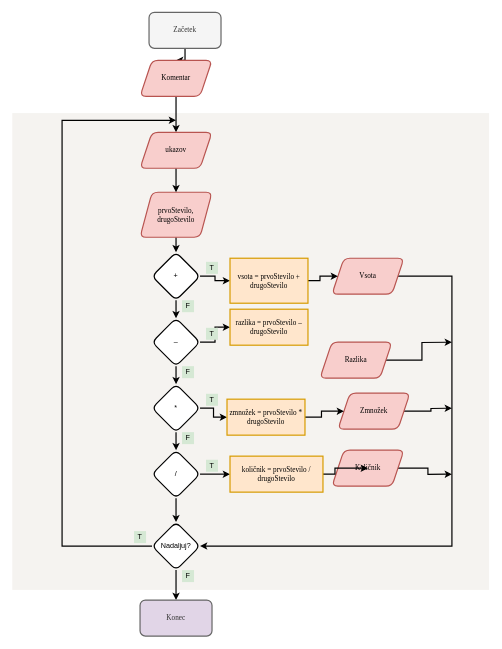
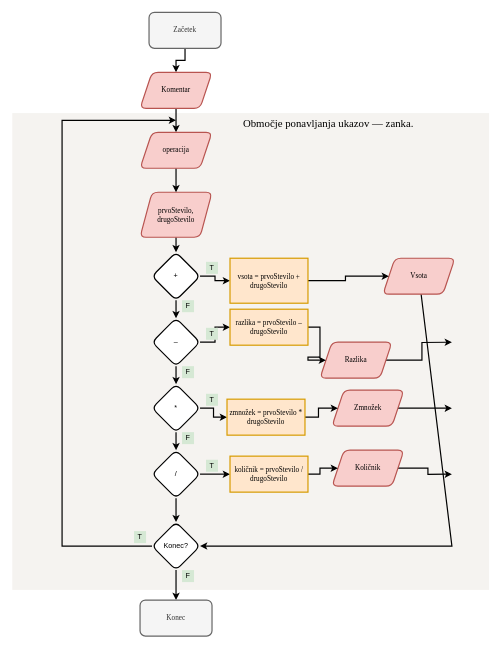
  <mxCell id="0" />
  <mxCell id="1" parent="0" />
  <mxCell id="2" value="" style="whiteSpace=wrap;html=1;aspect=fixed;rounded=0;strokeWidth=2;strokeColor=none;gradientDirection=north;fillColor=#F5F3F0;" vertex="1" parent="1"><mxGeometry x="20" y="188" width="795" height="795" as="geometry" /></mxCell>
  <mxCell id="3" style="edgeStyle=orthogonalEdgeStyle;rounded=0;orthogonalLoop=1;jettySize=auto;html=1;entryX=0.5;entryY=0;entryDx=0;entryDy=0;fontFamily=Georgia;strokeWidth=2;" parent="1" source="4" target="6" edge="1"><mxGeometry relative="1" as="geometry" /></mxCell>
  <mxCell id="4" value="Začetek" style="rounded=1;whiteSpace=wrap;html=1;fontFamily=Georgia;strokeWidth=2;fillColor=#f5f5f5;strokeColor=#666666;fontColor=#333333;" parent="1" vertex="1"><mxGeometry x="248" y="20" width="120" height="60" as="geometry" /></mxCell>
  <mxCell id="5" style="edgeStyle=orthogonalEdgeStyle;rounded=0;orthogonalLoop=1;jettySize=auto;html=1;strokeWidth=2;fontFamily=Georgia;" parent="1" source="6" edge="1"><mxGeometry relative="1" as="geometry"><mxPoint x="293" y="220" as="targetPoint" /></mxGeometry></mxCell>
- <mxCell id="6" value="Komentar" style="shape=parallelogram;perimeter=parallelogramPerimeter;whiteSpace=wrap;html=1;fixedSize=1;strokeWidth=2;fontFamily=Georgia;fillColor=#f8cecc;strokeColor=#b85450;rounded=1;" parent="1" vertex="1"><mxGeometry x="233" y="100" width="120" height="60" as="geometry" /></mxCell>
+ <mxCell id="6" value="Komentar" style="shape=parallelogram;perimeter=parallelogramPerimeter;whiteSpace=wrap;html=1;fixedSize=1;strokeWidth=2;fontFamily=Georgia;fillColor=#f8cecc;strokeColor=#b85450;rounded=1;" parent="1" vertex="1"><mxGeometry x="233" y="120" width="120" height="60" as="geometry" /></mxCell>
  <mxCell id="7" style="edgeStyle=orthogonalEdgeStyle;rounded=0;orthogonalLoop=1;jettySize=auto;html=1;entryX=0.5;entryY=0;entryDx=0;entryDy=0;strokeWidth=2;" parent="1" source="8" target="13" edge="1"><mxGeometry relative="1" as="geometry" /></mxCell>
  <mxCell id="8" value="prvoStevilo, drugoStevilo" style="shape=parallelogram;perimeter=parallelogramPerimeter;whiteSpace=wrap;html=1;fixedSize=1;strokeWidth=2;fontFamily=Georgia;fillColor=#f8cecc;strokeColor=#b85450;rounded=1;" parent="1" vertex="1"><mxGeometry x="233" y="320" width="120" height="75" as="geometry" /></mxCell>
  <mxCell id="9" style="edgeStyle=orthogonalEdgeStyle;rounded=0;orthogonalLoop=1;jettySize=auto;html=1;entryX=0.5;entryY=0;entryDx=0;entryDy=0;strokeWidth=2;" parent="1" source="10" target="8" edge="1"><mxGeometry relative="1" as="geometry" /></mxCell>
- <mxCell id="10" value="ukazov" style="shape=parallelogram;perimeter=parallelogramPerimeter;whiteSpace=wrap;html=1;fixedSize=1;strokeWidth=2;fontFamily=Georgia;fillColor=#f8cecc;strokeColor=#b85450;rounded=1;" parent="1" vertex="1"><mxGeometry x="233" y="220" width="120" height="60" as="geometry" /></mxCell>
+ <mxCell id="10" value="operacija" style="shape=parallelogram;perimeter=parallelogramPerimeter;whiteSpace=wrap;html=1;fixedSize=1;strokeWidth=2;fontFamily=Georgia;fillColor=#f8cecc;strokeColor=#b85450;rounded=1;" parent="1" vertex="1"><mxGeometry x="233" y="220" width="120" height="60" as="geometry" /></mxCell>
  <mxCell id="11" style="edgeStyle=orthogonalEdgeStyle;rounded=0;orthogonalLoop=1;jettySize=auto;html=1;entryX=0;entryY=0.5;entryDx=0;entryDy=0;strokeWidth=2;" parent="1" source="13" target="17" edge="1"><mxGeometry relative="1" as="geometry" /></mxCell>
  <mxCell id="12" style="edgeStyle=orthogonalEdgeStyle;rounded=0;orthogonalLoop=1;jettySize=auto;html=1;entryX=0.5;entryY=0;entryDx=0;entryDy=0;strokeWidth=2;" parent="1" source="13" target="21" edge="1"><mxGeometry relative="1" as="geometry" /></mxCell>
  <mxCell id="13" value="+" style="rhombus;whiteSpace=wrap;html=1;strokeWidth=2;rounded=1;" parent="1" vertex="1"><mxGeometry x="253" y="420" width="80" height="80" as="geometry" /></mxCell>
  <mxCell id="14" style="edgeStyle=orthogonalEdgeStyle;rounded=0;orthogonalLoop=1;jettySize=auto;html=1;entryX=1;entryY=0.5;entryDx=0;entryDy=0;strokeWidth=2;" parent="1" source="15" target="48" edge="1"><mxGeometry relative="1" as="geometry"><Array as="points"><mxPoint x="753" y="460" /><mxPoint x="753" y="910" /></Array></mxGeometry></mxCell>
- <mxCell id="15" value="Vsota" style="shape=parallelogram;perimeter=parallelogramPerimeter;whiteSpace=wrap;html=1;fixedSize=1;strokeWidth=2;fontFamily=Georgia;fillColor=#f8cecc;strokeColor=#b85450;rounded=1;" parent="1" vertex="1"><mxGeometry x="553" y="430" width="120" height="60" as="geometry" /></mxCell>
+ <mxCell id="15" value="Vsota" style="shape=parallelogram;perimeter=parallelogramPerimeter;whiteSpace=wrap;html=1;fixedSize=1;strokeWidth=2;fontFamily=Georgia;fillColor=#f8cecc;strokeColor=#b85450;rounded=1;" parent="1" vertex="1"><mxGeometry x="638" y="430" width="120" height="60" as="geometry" /></mxCell>
  <mxCell id="16" style="edgeStyle=orthogonalEdgeStyle;rounded=0;orthogonalLoop=1;jettySize=auto;html=1;strokeWidth=2;" parent="1" source="17" target="15" edge="1"><mxGeometry relative="1" as="geometry" /></mxCell>
  <mxCell id="17" value="vsota = prvoStevilo + drugoStevilo" style="rounded=0;whiteSpace=wrap;html=1;strokeWidth=2;fontFamily=Georgia;fillColor=#ffe6cc;strokeColor=#d79b00;" parent="1" vertex="1"><mxGeometry x="383" y="430" width="130" height="75" as="geometry" /></mxCell>
  <mxCell id="18" value="T" style="text;html=1;fillColor=#d5e8d4;align=center;verticalAlign=middle;whiteSpace=wrap;rounded=0;" parent="1" vertex="1"><mxGeometry x="343" y="436" width="20" height="20" as="geometry" /></mxCell>
  <mxCell id="19" style="edgeStyle=orthogonalEdgeStyle;rounded=0;orthogonalLoop=1;jettySize=auto;html=1;entryX=0;entryY=0.5;entryDx=0;entryDy=0;strokeWidth=2;" parent="1" source="21" target="25" edge="1"><mxGeometry relative="1" as="geometry" /></mxCell>
  <mxCell id="20" style="edgeStyle=orthogonalEdgeStyle;rounded=0;orthogonalLoop=1;jettySize=auto;html=1;entryX=0.5;entryY=0;entryDx=0;entryDy=0;strokeWidth=2;" parent="1" source="21" target="29" edge="1"><mxGeometry relative="1" as="geometry" /></mxCell>
  <mxCell id="21" value="–" style="rhombus;whiteSpace=wrap;html=1;strokeWidth=2;rounded=1;" parent="1" vertex="1"><mxGeometry x="253" y="530" width="80" height="80" as="geometry" /></mxCell>
  <mxCell id="22" style="edgeStyle=orthogonalEdgeStyle;rounded=0;orthogonalLoop=1;jettySize=auto;html=1;strokeWidth=2;" parent="1" source="23" edge="1"><mxGeometry relative="1" as="geometry"><mxPoint x="753" y="570" as="targetPoint" /></mxGeometry></mxCell>
  <mxCell id="23" value="Razlika" style="shape=parallelogram;perimeter=parallelogramPerimeter;whiteSpace=wrap;html=1;fixedSize=1;strokeWidth=2;fontFamily=Georgia;fillColor=#f8cecc;strokeColor=#b85450;rounded=1;" parent="1" vertex="1"><mxGeometry x="533" y="570" width="120" height="60" as="geometry" /></mxCell>
+ <mxCell id="24" style="edgeStyle=orthogonalEdgeStyle;rounded=0;orthogonalLoop=1;jettySize=auto;html=1;strokeWidth=2;" parent="1" source="25" target="23" edge="1"><mxGeometry relative="1" as="geometry" /></mxCell>
  <mxCell id="25" value="razlika = prvoStevilo – drugoStevilo" style="rounded=0;whiteSpace=wrap;html=1;strokeWidth=2;fontFamily=Georgia;fillColor=#ffe6cc;strokeColor=#d79b00;" parent="1" vertex="1"><mxGeometry x="383" y="515" width="130" height="60" as="geometry" /></mxCell>
  <mxCell id="26" value="T" style="text;html=1;fillColor=#d5e8d4;align=center;verticalAlign=middle;whiteSpace=wrap;rounded=0;" parent="1" vertex="1"><mxGeometry x="343" y="546" width="20" height="20" as="geometry" /></mxCell>
  <mxCell id="27" style="edgeStyle=orthogonalEdgeStyle;rounded=0;orthogonalLoop=1;jettySize=auto;html=1;entryX=0;entryY=0.5;entryDx=0;entryDy=0;strokeWidth=2;" parent="1" source="29" target="33" edge="1"><mxGeometry relative="1" as="geometry" /></mxCell>
  <mxCell id="28" style="edgeStyle=orthogonalEdgeStyle;rounded=0;orthogonalLoop=1;jettySize=auto;html=1;entryX=0.5;entryY=0;entryDx=0;entryDy=0;strokeWidth=2;" parent="1" source="29" target="37" edge="1"><mxGeometry relative="1" as="geometry" /></mxCell>
  <mxCell id="29" value="*" style="rhombus;whiteSpace=wrap;html=1;strokeWidth=2;rounded=1;" parent="1" vertex="1"><mxGeometry x="253" y="640" width="80" height="80" as="geometry" /></mxCell>
  <mxCell id="30" style="edgeStyle=orthogonalEdgeStyle;rounded=0;orthogonalLoop=1;jettySize=auto;html=1;strokeWidth=2;" parent="1" source="31" edge="1"><mxGeometry relative="1" as="geometry"><mxPoint x="753" y="680" as="targetPoint" /></mxGeometry></mxCell>
- <mxCell id="31" value="Zmnožek" style="shape=parallelogram;perimeter=parallelogramPerimeter;whiteSpace=wrap;html=1;fixedSize=1;strokeWidth=2;fontFamily=Georgia;fillColor=#f8cecc;strokeColor=#b85450;rounded=1;" parent="1" vertex="1"><mxGeometry x="563" y="655" width="120" height="60" as="geometry" /></mxCell>
+ <mxCell id="31" value="Zmnožek" style="shape=parallelogram;perimeter=parallelogramPerimeter;whiteSpace=wrap;html=1;fixedSize=1;strokeWidth=2;fontFamily=Georgia;fillColor=#f8cecc;strokeColor=#b85450;rounded=1;" parent="1" vertex="1"><mxGeometry x="553" y="650" width="120" height="60" as="geometry" /></mxCell>
  <mxCell id="32" style="edgeStyle=orthogonalEdgeStyle;rounded=0;orthogonalLoop=1;jettySize=auto;html=1;strokeWidth=2;" parent="1" source="33" target="31" edge="1"><mxGeometry relative="1" as="geometry" /></mxCell>
  <mxCell id="33" value="zmnožek = prvoStevilo * drugoStevilo" style="rounded=0;whiteSpace=wrap;html=1;strokeWidth=2;fontFamily=Georgia;fillColor=#ffe6cc;strokeColor=#d79b00;" parent="1" vertex="1"><mxGeometry x="378" y="665" width="130" height="60" as="geometry" /></mxCell>
  <mxCell id="34" value="T" style="text;html=1;fillColor=#d5e8d4;align=center;verticalAlign=middle;whiteSpace=wrap;rounded=0;" parent="1" vertex="1"><mxGeometry x="343" y="656" width="20" height="20" as="geometry" /></mxCell>
  <mxCell id="35" style="edgeStyle=orthogonalEdgeStyle;rounded=0;orthogonalLoop=1;jettySize=auto;html=1;entryX=0;entryY=0.5;entryDx=0;entryDy=0;strokeWidth=2;" parent="1" source="37" target="41" edge="1"><mxGeometry relative="1" as="geometry" /></mxCell>
  <mxCell id="36" style="edgeStyle=orthogonalEdgeStyle;rounded=0;orthogonalLoop=1;jettySize=auto;html=1;entryX=0.5;entryY=0;entryDx=0;entryDy=0;strokeWidth=2;" parent="1" source="37" edge="1"><mxGeometry relative="1" as="geometry"><mxPoint x="293" y="870" as="targetPoint" /></mxGeometry></mxCell>
  <mxCell id="37" value="/" style="rhombus;whiteSpace=wrap;html=1;strokeWidth=2;rounded=1;" parent="1" vertex="1"><mxGeometry x="253" y="750" width="80" height="80" as="geometry" /></mxCell>
  <mxCell id="38" style="edgeStyle=orthogonalEdgeStyle;rounded=0;orthogonalLoop=1;jettySize=auto;html=1;strokeWidth=2;" parent="1" source="39" edge="1"><mxGeometry relative="1" as="geometry"><mxPoint x="753" y="790" as="targetPoint" /></mxGeometry></mxCell>
  <mxCell id="39" value="Količnik" style="shape=parallelogram;perimeter=parallelogramPerimeter;whiteSpace=wrap;html=1;fixedSize=1;strokeWidth=2;fontFamily=Georgia;fillColor=#f8cecc;strokeColor=#b85450;rounded=1;" parent="1" vertex="1"><mxGeometry x="553" y="750" width="120" height="60" as="geometry" /></mxCell>
  <mxCell id="40" style="edgeStyle=orthogonalEdgeStyle;rounded=0;orthogonalLoop=1;jettySize=auto;html=1;strokeWidth=2;" parent="1" source="41" target="39" edge="1"><mxGeometry relative="1" as="geometry" /></mxCell>
- <mxCell id="41" value="količnik = prvoStevilo / drugoStevilo" style="rounded=0;whiteSpace=wrap;html=1;strokeWidth=2;fontFamily=Georgia;fillColor=#ffe6cc;strokeColor=#d79b00;" parent="1" vertex="1"><mxGeometry x="383" y="760" width="155" height="60" as="geometry" /></mxCell>
+ <mxCell id="41" value="količnik = prvoStevilo / drugoStevilo" style="rounded=0;whiteSpace=wrap;html=1;strokeWidth=2;fontFamily=Georgia;fillColor=#ffe6cc;strokeColor=#d79b00;" parent="1" vertex="1"><mxGeometry x="383" y="760" width="130" height="60" as="geometry" /></mxCell>
  <mxCell id="42" value="T" style="text;html=1;fillColor=#d5e8d4;align=center;verticalAlign=middle;whiteSpace=wrap;rounded=0;" parent="1" vertex="1"><mxGeometry x="343" y="766" width="20" height="20" as="geometry" /></mxCell>
  <mxCell id="43" value="F" style="text;html=1;fillColor=#d5e8d4;align=center;verticalAlign=middle;whiteSpace=wrap;rounded=0;" parent="1" vertex="1"><mxGeometry x="303" y="500" width="20" height="20" as="geometry" /></mxCell>
  <mxCell id="44" value="F" style="text;html=1;fillColor=#d5e8d4;align=center;verticalAlign=middle;whiteSpace=wrap;rounded=0;" parent="1" vertex="1"><mxGeometry x="303" y="610" width="20" height="20" as="geometry" /></mxCell>
  <mxCell id="45" value="F" style="text;html=1;fillColor=#d5e8d4;align=center;verticalAlign=middle;whiteSpace=wrap;rounded=0;" parent="1" vertex="1"><mxGeometry x="303" y="720" width="20" height="20" as="geometry" /></mxCell>
  <mxCell id="46" style="edgeStyle=orthogonalEdgeStyle;rounded=0;orthogonalLoop=1;jettySize=auto;html=1;strokeWidth=2;" parent="1" source="48" edge="1"><mxGeometry relative="1" as="geometry"><mxPoint x="293" y="200" as="targetPoint" /><Array as="points"><mxPoint x="103" y="910" /><mxPoint x="103" y="200" /><mxPoint x="273" y="200" /></Array></mxGeometry></mxCell>
  <mxCell id="47" style="edgeStyle=orthogonalEdgeStyle;rounded=0;orthogonalLoop=1;jettySize=auto;html=1;exitX=0.5;exitY=1;exitDx=0;exitDy=0;entryX=0.5;entryY=0;entryDx=0;entryDy=0;strokeWidth=2;" parent="1" source="48" target="51" edge="1"><mxGeometry relative="1" as="geometry" /></mxCell>
- <mxCell id="48" value="Nadaljuj?" style="rhombus;whiteSpace=wrap;html=1;rounded=1;strokeWidth=2;" parent="1" vertex="1"><mxGeometry x="253" y="870" width="80" height="80" as="geometry" /></mxCell>
+ <mxCell id="48" value="Konec?" style="rhombus;whiteSpace=wrap;html=1;rounded=1;strokeWidth=2;" parent="1" vertex="1"><mxGeometry x="253" y="870" width="80" height="80" as="geometry" /></mxCell>
  <mxCell id="49" value="T" style="text;html=1;fillColor=#d5e8d4;align=center;verticalAlign=middle;whiteSpace=wrap;rounded=0;" parent="1" vertex="1"><mxGeometry x="223" y="885" width="20" height="20" as="geometry" /></mxCell>
  <mxCell id="50" value="F" style="text;html=1;fillColor=#d5e8d4;align=center;verticalAlign=middle;whiteSpace=wrap;rounded=0;" parent="1" vertex="1"><mxGeometry x="303" y="950" width="20" height="20" as="geometry" /></mxCell>
- <mxCell id="51" value="Konec" style="rounded=1;whiteSpace=wrap;html=1;fontFamily=Georgia;strokeWidth=2;fillColor=#e1d5e7;strokeColor=#666666;fontColor=#333333;" parent="1" vertex="1"><mxGeometry x="233" y="1000" width="120" height="60" as="geometry" /></mxCell>
+ <mxCell id="51" value="Konec" style="rounded=1;whiteSpace=wrap;html=1;fontFamily=Georgia;strokeWidth=2;fillColor=#f5f5f5;strokeColor=#666666;fontColor=#333333;" parent="1" vertex="1"><mxGeometry x="233" y="1000" width="120" height="60" as="geometry" /></mxCell>
+ <mxCell id="52" value="Območje ponavljanja ukazov — zanka." style="text;html=1;strokeColor=none;fillColor=none;align=left;verticalAlign=middle;whiteSpace=wrap;rounded=0;fontFamily=Georgia;fontSize=18;" vertex="1" parent="1"><mxGeometry x="403" y="195" width="370" height="20" as="geometry" /></mxCell>
